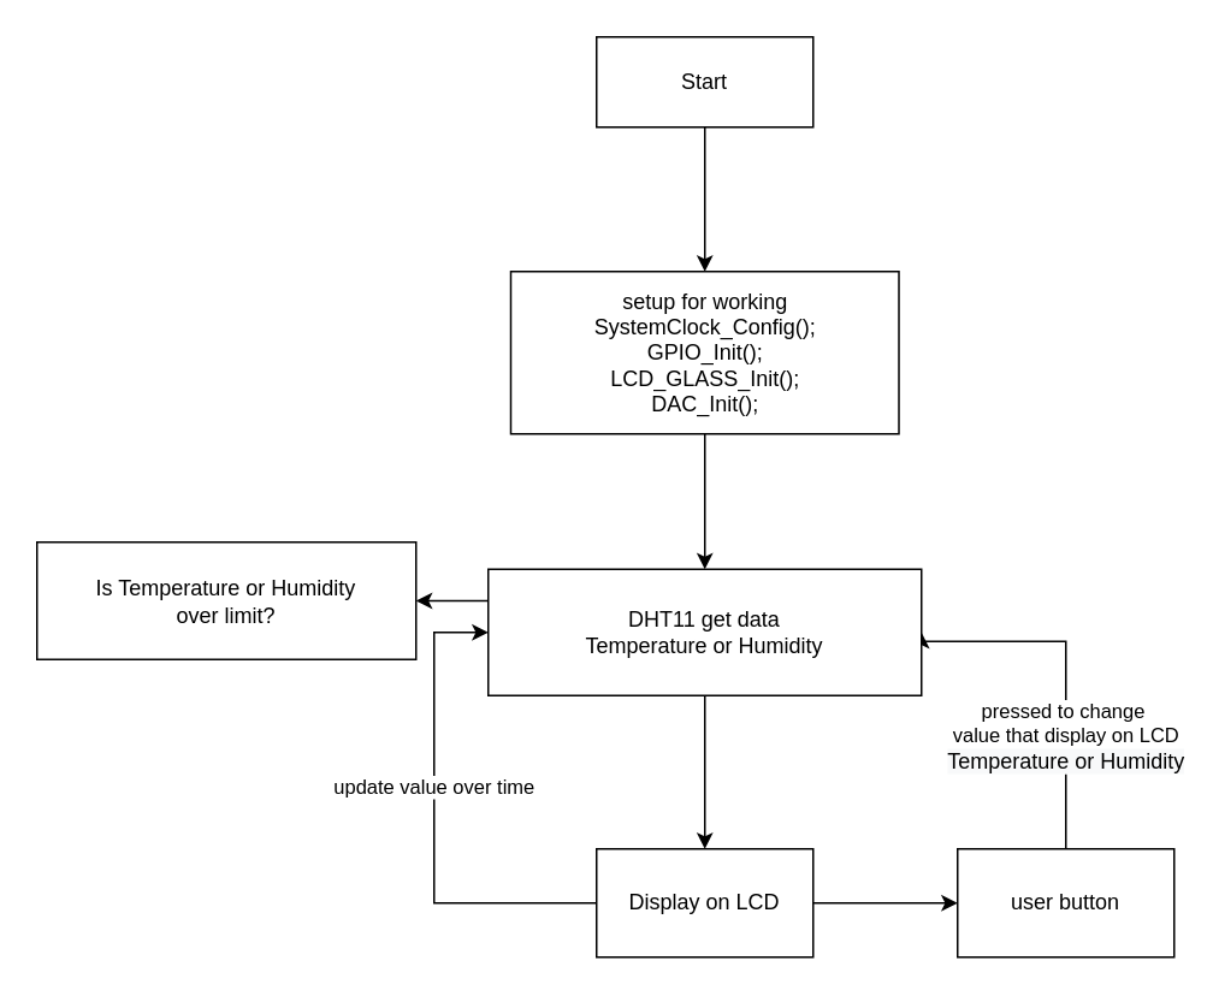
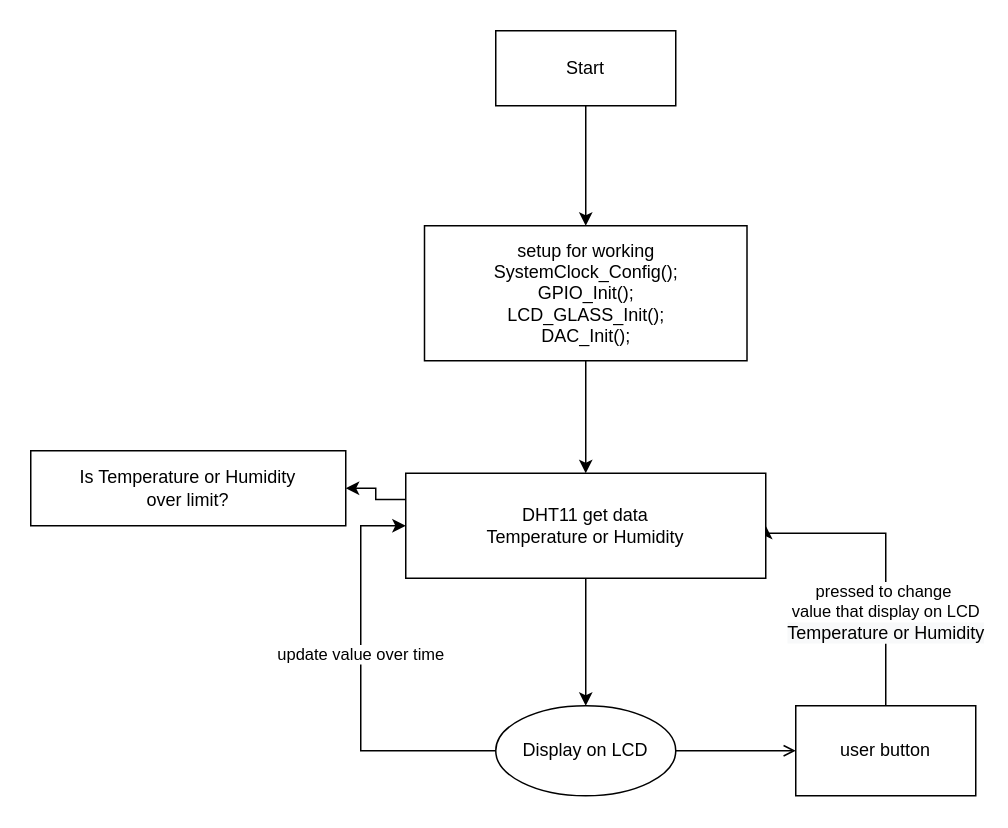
  <mxCell id="0" />
  <mxCell id="1" parent="0" />
  <mxCell id="2" value="" style="edgeStyle=orthogonalEdgeStyle;rounded=0;orthogonalLoop=1;jettySize=auto;html=1;" edge="1" parent="1" source="3" target="5"><mxGeometry relative="1" as="geometry" /></mxCell>
  <mxCell id="3" value="Start" style="rounded=0;whiteSpace=wrap;html=1;" vertex="1" parent="1"><mxGeometry x="330" y="20" width="120" height="50" as="geometry" /></mxCell>
  <mxCell id="4" value="" style="edgeStyle=orthogonalEdgeStyle;rounded=0;orthogonalLoop=1;jettySize=auto;html=1;" edge="1" parent="1" source="5" target="10"><mxGeometry relative="1" as="geometry" /></mxCell>
  <mxCell id="5" value="setup for working&lt;br&gt;SystemClock_Config();&lt;br&gt;GPIO_Init();&lt;br&gt;LCD_GLASS_Init();&lt;br&gt;DAC_Init();" style="rounded=0;whiteSpace=wrap;html=1;" vertex="1" parent="1"><mxGeometry x="282.5" y="150" width="215" height="90" as="geometry" /></mxCell>
  <mxCell id="6" value="pressed to change&amp;nbsp;&lt;br&gt;value that display on LCD&lt;br&gt;&lt;span style=&quot;font-size: 12px; background-color: rgb(248, 249, 250);&quot;&gt;Temperature or Humidity&lt;/span&gt;" style="edgeStyle=orthogonalEdgeStyle;rounded=0;orthogonalLoop=1;jettySize=auto;html=1;exitX=0.5;exitY=0;exitDx=0;exitDy=0;entryX=1;entryY=0.5;entryDx=0;entryDy=0;" edge="1" parent="1" source="7" target="10"><mxGeometry x="-0.384" relative="1" as="geometry"><mxPoint x="550" y="360" as="targetPoint" /><Array as="points"><mxPoint x="590" y="355" /></Array><mxPoint as="offset" /></mxGeometry></mxCell>
  <mxCell id="7" value="user button" style="rounded=0;whiteSpace=wrap;html=1;" vertex="1" parent="1"><mxGeometry x="530" y="470" width="120" height="60" as="geometry" /></mxCell>
  <mxCell id="8" value="" style="edgeStyle=orthogonalEdgeStyle;rounded=0;orthogonalLoop=1;jettySize=auto;html=1;" edge="1" parent="1" source="10" target="14"><mxGeometry relative="1" as="geometry" /></mxCell>
  <mxCell id="9" style="edgeStyle=orthogonalEdgeStyle;rounded=0;orthogonalLoop=1;jettySize=auto;html=1;exitX=0;exitY=0.25;exitDx=0;exitDy=0;entryX=1;entryY=0.5;entryDx=0;entryDy=0;" edge="1" parent="1" source="10" target="11"><mxGeometry relative="1" as="geometry" /></mxCell>
  <mxCell id="10" value="DHT11 get data&lt;br&gt;Temperature or Humidity" style="rounded=0;whiteSpace=wrap;html=1;" vertex="1" parent="1"><mxGeometry x="270" y="315" width="240" height="70" as="geometry" /></mxCell>
- <mxCell id="11" value="Is Temperature or Humidity &lt;br&gt;over limit?" style="rounded=0;whiteSpace=wrap;html=1;" vertex="1" parent="1"><mxGeometry x="20" y="300" width="210" height="65" as="geometry" /></mxCell>
- <mxCell id="12" value="" style="edgeStyle=orthogonalEdgeStyle;rounded=0;orthogonalLoop=1;jettySize=auto;html=1;entryX=0;entryY=0.5;entryDx=0;entryDy=0;" edge="1" parent="1" source="14" target="7"><mxGeometry relative="1" as="geometry"><Array as="points"><mxPoint x="530" y="500" /></Array></mxGeometry></mxCell>
+ <mxCell id="11" value="Is Temperature or Humidity &lt;br&gt;over limit?" style="rounded=0;whiteSpace=wrap;html=1;" vertex="1" parent="1"><mxGeometry x="20" y="300" width="210" height="50" as="geometry" /></mxCell>
+ <mxCell id="12" value="" style="edgeStyle=orthogonalEdgeStyle;rounded=0;orthogonalLoop=1;jettySize=auto;html=1;entryX=0;entryY=0.5;entryDx=0;entryDy=0;endArrow=open;" edge="1" parent="1" source="14" target="7"><mxGeometry relative="1" as="geometry"><Array as="points"><mxPoint x="530" y="500" /></Array></mxGeometry></mxCell>
  <mxCell id="13" value="update value over time" style="edgeStyle=orthogonalEdgeStyle;rounded=0;orthogonalLoop=1;jettySize=auto;html=1;entryX=0;entryY=0.5;entryDx=0;entryDy=0;" edge="1" parent="1" source="14" target="10"><mxGeometry x="0.132" relative="1" as="geometry"><Array as="points"><mxPoint x="240" y="500" /><mxPoint x="240" y="350" /></Array><mxPoint y="-1" as="offset" /></mxGeometry></mxCell>
- <mxCell id="14" value="Display on LCD" style="rounded=0;whiteSpace=wrap;html=1;" vertex="1" parent="1"><mxGeometry x="330" y="470" width="120" height="60" as="geometry" /></mxCell>
+ <mxCell id="14" value="Display on LCD" style="ellipse;whiteSpace=wrap;html=1;" vertex="1" parent="1"><mxGeometry x="330" y="470" width="120" height="60" as="geometry" /></mxCell>
